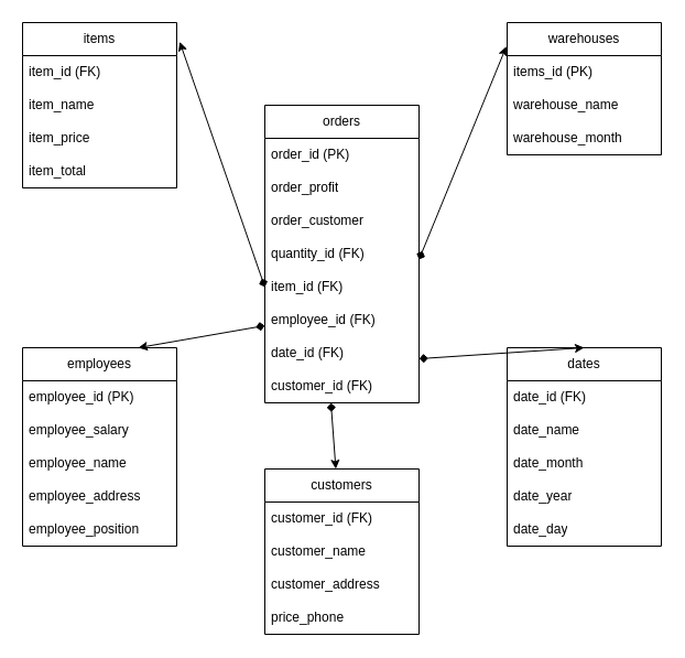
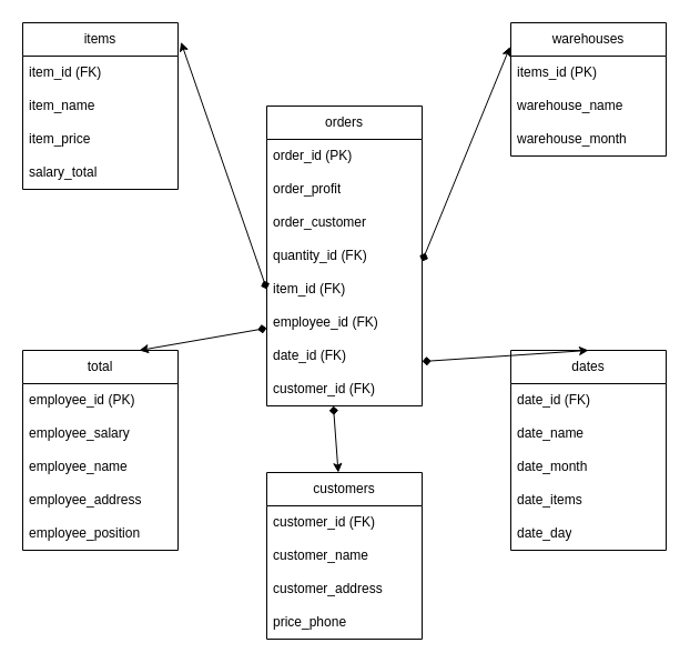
  <mxCell id="0" />
  <mxCell id="1" parent="0" />
  <mxCell id="2" value="orders" style="swimlane;fontStyle=0;childLayout=stackLayout;horizontal=1;startSize=30;horizontalStack=0;resizeParent=1;resizeParentMax=0;resizeLast=0;collapsible=1;marginBottom=0;whiteSpace=wrap;html=1;" vertex="1" parent="1"><mxGeometry x="240" y="95" width="140" height="270" as="geometry"><mxRectangle x="260" y="120" width="70" height="30" as="alternateBounds" /></mxGeometry></mxCell>
  <mxCell id="3" value="order_id (PK)" style="text;strokeColor=none;fillColor=none;align=left;verticalAlign=middle;spacingLeft=4;spacingRight=4;overflow=hidden;points=[[0,0.5],[1,0.5]];portConstraint=eastwest;rotatable=0;whiteSpace=wrap;html=1;" vertex="1" parent="2"><mxGeometry y="30" width="140" height="30" as="geometry" /></mxCell>
  <mxCell id="4" value="order_profit" style="text;strokeColor=none;fillColor=none;align=left;verticalAlign=middle;spacingLeft=4;spacingRight=4;overflow=hidden;points=[[0,0.5],[1,0.5]];portConstraint=eastwest;rotatable=0;whiteSpace=wrap;html=1;" vertex="1" parent="2"><mxGeometry y="60" width="140" height="30" as="geometry" /></mxCell>
  <mxCell id="5" value="order_customer" style="text;strokeColor=none;fillColor=none;align=left;verticalAlign=middle;spacingLeft=4;spacingRight=4;overflow=hidden;points=[[0,0.5],[1,0.5]];portConstraint=eastwest;rotatable=0;whiteSpace=wrap;html=1;" vertex="1" parent="2"><mxGeometry y="90" width="140" height="30" as="geometry" /></mxCell>
  <mxCell id="6" value="quantity_id (FK)" style="text;strokeColor=none;fillColor=none;align=left;verticalAlign=middle;spacingLeft=4;spacingRight=4;overflow=hidden;points=[[0,0.5],[1,0.5]];portConstraint=eastwest;rotatable=0;whiteSpace=wrap;html=1;" vertex="1" parent="2"><mxGeometry y="120" width="140" height="30" as="geometry" /></mxCell>
  <mxCell id="7" value="item_id (FK)" style="text;strokeColor=none;fillColor=none;align=left;verticalAlign=middle;spacingLeft=4;spacingRight=4;overflow=hidden;points=[[0,0.5],[1,0.5]];portConstraint=eastwest;rotatable=0;whiteSpace=wrap;html=1;" vertex="1" parent="2"><mxGeometry y="150" width="140" height="30" as="geometry" /></mxCell>
  <mxCell id="8" value="employee_id (FK)" style="text;strokeColor=none;fillColor=none;align=left;verticalAlign=middle;spacingLeft=4;spacingRight=4;overflow=hidden;points=[[0,0.5],[1,0.5]];portConstraint=eastwest;rotatable=0;whiteSpace=wrap;html=1;" vertex="1" parent="2"><mxGeometry y="180" width="140" height="30" as="geometry" /></mxCell>
  <mxCell id="9" value="" style="endArrow=classic;html=1;rounded=0;startArrow=diamond;startFill=1;" edge="1" parent="2" target="27"><mxGeometry width="50" height="50" relative="1" as="geometry"><mxPoint x="60" y="270" as="sourcePoint" /><mxPoint x="110" y="220" as="targetPoint" /></mxGeometry></mxCell>
  <mxCell id="10" value="date_id (FK)" style="text;strokeColor=none;fillColor=none;align=left;verticalAlign=middle;spacingLeft=4;spacingRight=4;overflow=hidden;points=[[0,0.5],[1,0.5]];portConstraint=eastwest;rotatable=0;whiteSpace=wrap;html=1;" vertex="1" parent="2"><mxGeometry y="210" width="140" height="30" as="geometry" /></mxCell>
  <mxCell id="11" value="customer_id (FK)" style="text;strokeColor=none;fillColor=none;align=left;verticalAlign=middle;spacingLeft=4;spacingRight=4;overflow=hidden;points=[[0,0.5],[1,0.5]];portConstraint=eastwest;rotatable=0;whiteSpace=wrap;html=1;" vertex="1" parent="2"><mxGeometry y="240" width="140" height="30" as="geometry" /></mxCell>
  <mxCell id="12" value="items" style="swimlane;fontStyle=0;childLayout=stackLayout;horizontal=1;startSize=30;horizontalStack=0;resizeParent=1;resizeParentMax=0;resizeLast=0;collapsible=1;marginBottom=0;whiteSpace=wrap;html=1;" vertex="1" parent="1"><mxGeometry x="20" y="20" width="140" height="150" as="geometry" /></mxCell>
  <mxCell id="13" value="item_id (FK)" style="text;strokeColor=none;fillColor=none;align=left;verticalAlign=middle;spacingLeft=4;spacingRight=4;overflow=hidden;points=[[0,0.5],[1,0.5]];portConstraint=eastwest;rotatable=0;whiteSpace=wrap;html=1;" vertex="1" parent="12"><mxGeometry y="30" width="140" height="30" as="geometry" /></mxCell>
  <mxCell id="14" value="item_name" style="text;strokeColor=none;fillColor=none;align=left;verticalAlign=middle;spacingLeft=4;spacingRight=4;overflow=hidden;points=[[0,0.5],[1,0.5]];portConstraint=eastwest;rotatable=0;whiteSpace=wrap;html=1;" vertex="1" parent="12"><mxGeometry y="60" width="140" height="30" as="geometry" /></mxCell>
  <mxCell id="15" value="item_price" style="text;strokeColor=none;fillColor=none;align=left;verticalAlign=middle;spacingLeft=4;spacingRight=4;overflow=hidden;points=[[0,0.5],[1,0.5]];portConstraint=eastwest;rotatable=0;whiteSpace=wrap;html=1;" vertex="1" parent="12"><mxGeometry y="90" width="140" height="30" as="geometry" /></mxCell>
- <mxCell id="16" value="item_total" style="text;strokeColor=none;fillColor=none;align=left;verticalAlign=middle;spacingLeft=4;spacingRight=4;overflow=hidden;points=[[0,0.5],[1,0.5]];portConstraint=eastwest;rotatable=0;whiteSpace=wrap;html=1;" vertex="1" parent="12"><mxGeometry y="120" width="140" height="30" as="geometry" /></mxCell>
+ <mxCell id="16" value="salary_total" style="text;strokeColor=none;fillColor=none;align=left;verticalAlign=middle;spacingLeft=4;spacingRight=4;overflow=hidden;points=[[0,0.5],[1,0.5]];portConstraint=eastwest;rotatable=0;whiteSpace=wrap;html=1;" vertex="1" parent="12"><mxGeometry y="120" width="140" height="30" as="geometry" /></mxCell>
  <mxCell id="17" value="warehouses" style="swimlane;fontStyle=0;childLayout=stackLayout;horizontal=1;startSize=30;horizontalStack=0;resizeParent=1;resizeParentMax=0;resizeLast=0;collapsible=1;marginBottom=0;whiteSpace=wrap;html=1;" vertex="1" parent="1"><mxGeometry x="460" y="20" width="140" height="120" as="geometry" /></mxCell>
  <mxCell id="18" value="items_id (PK)" style="text;strokeColor=none;fillColor=none;align=left;verticalAlign=middle;spacingLeft=4;spacingRight=4;overflow=hidden;points=[[0,0.5],[1,0.5]];portConstraint=eastwest;rotatable=0;whiteSpace=wrap;html=1;" vertex="1" parent="17"><mxGeometry y="30" width="140" height="30" as="geometry" /></mxCell>
  <mxCell id="19" value="warehouse_name" style="text;strokeColor=none;fillColor=none;align=left;verticalAlign=middle;spacingLeft=4;spacingRight=4;overflow=hidden;points=[[0,0.5],[1,0.5]];portConstraint=eastwest;rotatable=0;whiteSpace=wrap;html=1;" vertex="1" parent="17"><mxGeometry y="60" width="140" height="30" as="geometry" /></mxCell>
  <mxCell id="20" value="warehouse_month" style="text;strokeColor=none;fillColor=none;align=left;verticalAlign=middle;spacingLeft=4;spacingRight=4;overflow=hidden;points=[[0,0.5],[1,0.5]];portConstraint=eastwest;rotatable=0;whiteSpace=wrap;html=1;" vertex="1" parent="17"><mxGeometry y="90" width="140" height="30" as="geometry" /></mxCell>
- <mxCell id="21" value="employees" style="swimlane;fontStyle=0;childLayout=stackLayout;horizontal=1;startSize=30;horizontalStack=0;resizeParent=1;resizeParentMax=0;resizeLast=0;collapsible=1;marginBottom=0;whiteSpace=wrap;html=1;" vertex="1" parent="1"><mxGeometry x="20" y="315" width="140" height="180" as="geometry" /></mxCell>
+ <mxCell id="21" value="total" style="swimlane;fontStyle=0;childLayout=stackLayout;horizontal=1;startSize=30;horizontalStack=0;resizeParent=1;resizeParentMax=0;resizeLast=0;collapsible=1;marginBottom=0;whiteSpace=wrap;html=1;" vertex="1" parent="1"><mxGeometry x="20" y="315" width="140" height="180" as="geometry" /></mxCell>
  <mxCell id="22" value="employee_id (PK)" style="text;strokeColor=none;fillColor=none;align=left;verticalAlign=middle;spacingLeft=4;spacingRight=4;overflow=hidden;points=[[0,0.5],[1,0.5]];portConstraint=eastwest;rotatable=0;whiteSpace=wrap;html=1;" vertex="1" parent="21"><mxGeometry y="30" width="140" height="30" as="geometry" /></mxCell>
  <mxCell id="23" value="employee_salary" style="text;strokeColor=none;fillColor=none;align=left;verticalAlign=middle;spacingLeft=4;spacingRight=4;overflow=hidden;points=[[0,0.5],[1,0.5]];portConstraint=eastwest;rotatable=0;whiteSpace=wrap;html=1;" vertex="1" parent="21"><mxGeometry y="60" width="140" height="30" as="geometry" /></mxCell>
  <mxCell id="24" value="employee_name" style="text;strokeColor=none;fillColor=none;align=left;verticalAlign=middle;spacingLeft=4;spacingRight=4;overflow=hidden;points=[[0,0.5],[1,0.5]];portConstraint=eastwest;rotatable=0;whiteSpace=wrap;html=1;" vertex="1" parent="21"><mxGeometry y="90" width="140" height="30" as="geometry" /></mxCell>
  <mxCell id="25" value="employee_address" style="text;strokeColor=none;fillColor=none;align=left;verticalAlign=middle;spacingLeft=4;spacingRight=4;overflow=hidden;points=[[0,0.5],[1,0.5]];portConstraint=eastwest;rotatable=0;whiteSpace=wrap;html=1;" vertex="1" parent="21"><mxGeometry y="120" width="140" height="30" as="geometry" /></mxCell>
  <mxCell id="26" value="employee_position" style="text;strokeColor=none;fillColor=none;align=left;verticalAlign=middle;spacingLeft=4;spacingRight=4;overflow=hidden;points=[[0,0.5],[1,0.5]];portConstraint=eastwest;rotatable=0;whiteSpace=wrap;html=1;" vertex="1" parent="21"><mxGeometry y="150" width="140" height="30" as="geometry" /></mxCell>
  <mxCell id="27" value="customers" style="swimlane;fontStyle=0;childLayout=stackLayout;horizontal=1;startSize=30;horizontalStack=0;resizeParent=1;resizeParentMax=0;resizeLast=0;collapsible=1;marginBottom=0;whiteSpace=wrap;html=1;" vertex="1" parent="1"><mxGeometry x="240" y="425" width="140" height="150" as="geometry" /></mxCell>
  <mxCell id="28" value="customer_id (FK)" style="text;strokeColor=none;fillColor=none;align=left;verticalAlign=middle;spacingLeft=4;spacingRight=4;overflow=hidden;points=[[0,0.5],[1,0.5]];portConstraint=eastwest;rotatable=0;whiteSpace=wrap;html=1;" vertex="1" parent="27"><mxGeometry y="30" width="140" height="30" as="geometry" /></mxCell>
  <mxCell id="29" value="customer_name" style="text;strokeColor=none;fillColor=none;align=left;verticalAlign=middle;spacingLeft=4;spacingRight=4;overflow=hidden;points=[[0,0.5],[1,0.5]];portConstraint=eastwest;rotatable=0;whiteSpace=wrap;html=1;" vertex="1" parent="27"><mxGeometry y="60" width="140" height="30" as="geometry" /></mxCell>
  <mxCell id="30" value="customer_address" style="text;strokeColor=none;fillColor=none;align=left;verticalAlign=middle;spacingLeft=4;spacingRight=4;overflow=hidden;points=[[0,0.5],[1,0.5]];portConstraint=eastwest;rotatable=0;whiteSpace=wrap;html=1;" vertex="1" parent="27"><mxGeometry y="90" width="140" height="30" as="geometry" /></mxCell>
  <mxCell id="31" value="price_phone" style="text;strokeColor=none;fillColor=none;align=left;verticalAlign=middle;spacingLeft=4;spacingRight=4;overflow=hidden;points=[[0,0.5],[1,0.5]];portConstraint=eastwest;rotatable=0;whiteSpace=wrap;html=1;" vertex="1" parent="27"><mxGeometry y="120" width="140" height="30" as="geometry" /></mxCell>
  <mxCell id="32" value="dates" style="swimlane;fontStyle=0;childLayout=stackLayout;horizontal=1;startSize=30;horizontalStack=0;resizeParent=1;resizeParentMax=0;resizeLast=0;collapsible=1;marginBottom=0;whiteSpace=wrap;html=1;" vertex="1" parent="1"><mxGeometry x="460" y="315" width="140" height="180" as="geometry" /></mxCell>
  <mxCell id="33" value="date_id (FK)" style="text;strokeColor=none;fillColor=none;align=left;verticalAlign=middle;spacingLeft=4;spacingRight=4;overflow=hidden;points=[[0,0.5],[1,0.5]];portConstraint=eastwest;rotatable=0;whiteSpace=wrap;html=1;" vertex="1" parent="32"><mxGeometry y="30" width="140" height="30" as="geometry" /></mxCell>
  <mxCell id="34" value="date_name" style="text;strokeColor=none;fillColor=none;align=left;verticalAlign=middle;spacingLeft=4;spacingRight=4;overflow=hidden;points=[[0,0.5],[1,0.5]];portConstraint=eastwest;rotatable=0;whiteSpace=wrap;html=1;" vertex="1" parent="32"><mxGeometry y="60" width="140" height="30" as="geometry" /></mxCell>
  <mxCell id="35" value="date_month" style="text;strokeColor=none;fillColor=none;align=left;verticalAlign=middle;spacingLeft=4;spacingRight=4;overflow=hidden;points=[[0,0.5],[1,0.5]];portConstraint=eastwest;rotatable=0;whiteSpace=wrap;html=1;" vertex="1" parent="32"><mxGeometry y="90" width="140" height="30" as="geometry" /></mxCell>
- <mxCell id="36" value="date_year" style="text;strokeColor=none;fillColor=none;align=left;verticalAlign=middle;spacingLeft=4;spacingRight=4;overflow=hidden;points=[[0,0.5],[1,0.5]];portConstraint=eastwest;rotatable=0;whiteSpace=wrap;html=1;" vertex="1" parent="32"><mxGeometry y="120" width="140" height="30" as="geometry" /></mxCell>
+ <mxCell id="36" value="date_items" style="text;strokeColor=none;fillColor=none;align=left;verticalAlign=middle;spacingLeft=4;spacingRight=4;overflow=hidden;points=[[0,0.5],[1,0.5]];portConstraint=eastwest;rotatable=0;whiteSpace=wrap;html=1;" vertex="1" parent="32"><mxGeometry y="120" width="140" height="30" as="geometry" /></mxCell>
  <mxCell id="37" value="date_day" style="text;strokeColor=none;fillColor=none;align=left;verticalAlign=middle;spacingLeft=4;spacingRight=4;overflow=hidden;points=[[0,0.5],[1,0.5]];portConstraint=eastwest;rotatable=0;whiteSpace=wrap;html=1;" vertex="1" parent="32"><mxGeometry y="150" width="140" height="30" as="geometry" /></mxCell>
  <mxCell id="38" value="" style="endArrow=classic;html=1;rounded=0;entryX=1.019;entryY=0.116;entryDx=0;entryDy=0;entryPerimeter=0;exitX=0;exitY=0.5;exitDx=0;exitDy=0;startArrow=diamond;startFill=1;" edge="1" parent="1" source="7" target="12"><mxGeometry width="50" height="50" relative="1" as="geometry"><mxPoint x="190" y="305" as="sourcePoint" /><mxPoint x="280" y="215" as="targetPoint" /></mxGeometry></mxCell>
  <mxCell id="39" value="" style="endArrow=classic;html=1;rounded=0;entryX=-0.005;entryY=0.18;entryDx=0;entryDy=0;entryPerimeter=0;startArrow=diamond;startFill=1;" edge="1" parent="1" target="17"><mxGeometry width="50" height="50" relative="1" as="geometry"><mxPoint x="380" y="235" as="sourcePoint" /><mxPoint x="430" y="185" as="targetPoint" /></mxGeometry></mxCell>
  <mxCell id="40" value="" style="endArrow=classic;html=1;rounded=0;entryX=0.75;entryY=0;entryDx=0;entryDy=0;startArrow=diamond;startFill=1;" edge="1" parent="1" target="21"><mxGeometry width="50" height="50" relative="1" as="geometry"><mxPoint x="240" y="295" as="sourcePoint" /><mxPoint x="290" y="245" as="targetPoint" /></mxGeometry></mxCell>
  <mxCell id="41" value="" style="endArrow=classic;html=1;rounded=0;entryX=0.5;entryY=0;entryDx=0;entryDy=0;startArrow=diamond;startFill=1;" edge="1" parent="1" target="32"><mxGeometry width="50" height="50" relative="1" as="geometry"><mxPoint x="380" y="325" as="sourcePoint" /><mxPoint x="430" y="275" as="targetPoint" /></mxGeometry></mxCell>
